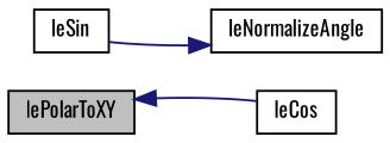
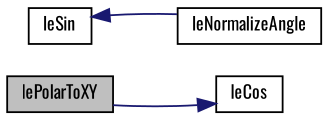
  digraph {
    fontname=Oswald
    rankdir=LR
    node [color=black fillcolor=white fontname=Oswald fontsize=10 shape=record style=filled]
    edge [color=midnightblue fontname=Oswald fontsize=10 labelfontname=Helvetica labelfontsize=10 style=solid]
    n1 [fillcolor=grey75 fontcolor=black height=0.2 label=lePolarToXY width=0.4]
    n2 [height=0.2 label=leCos width=0.4]
    n3 [height=0.2 label=leSin width=0.4]
    n4 [height=0.2 label=leNormalizeAngle width=0.4]
-   n2 -> n1
-   n3 -> n4
+   n1 -> n2
+   n4 -> n3
  }
